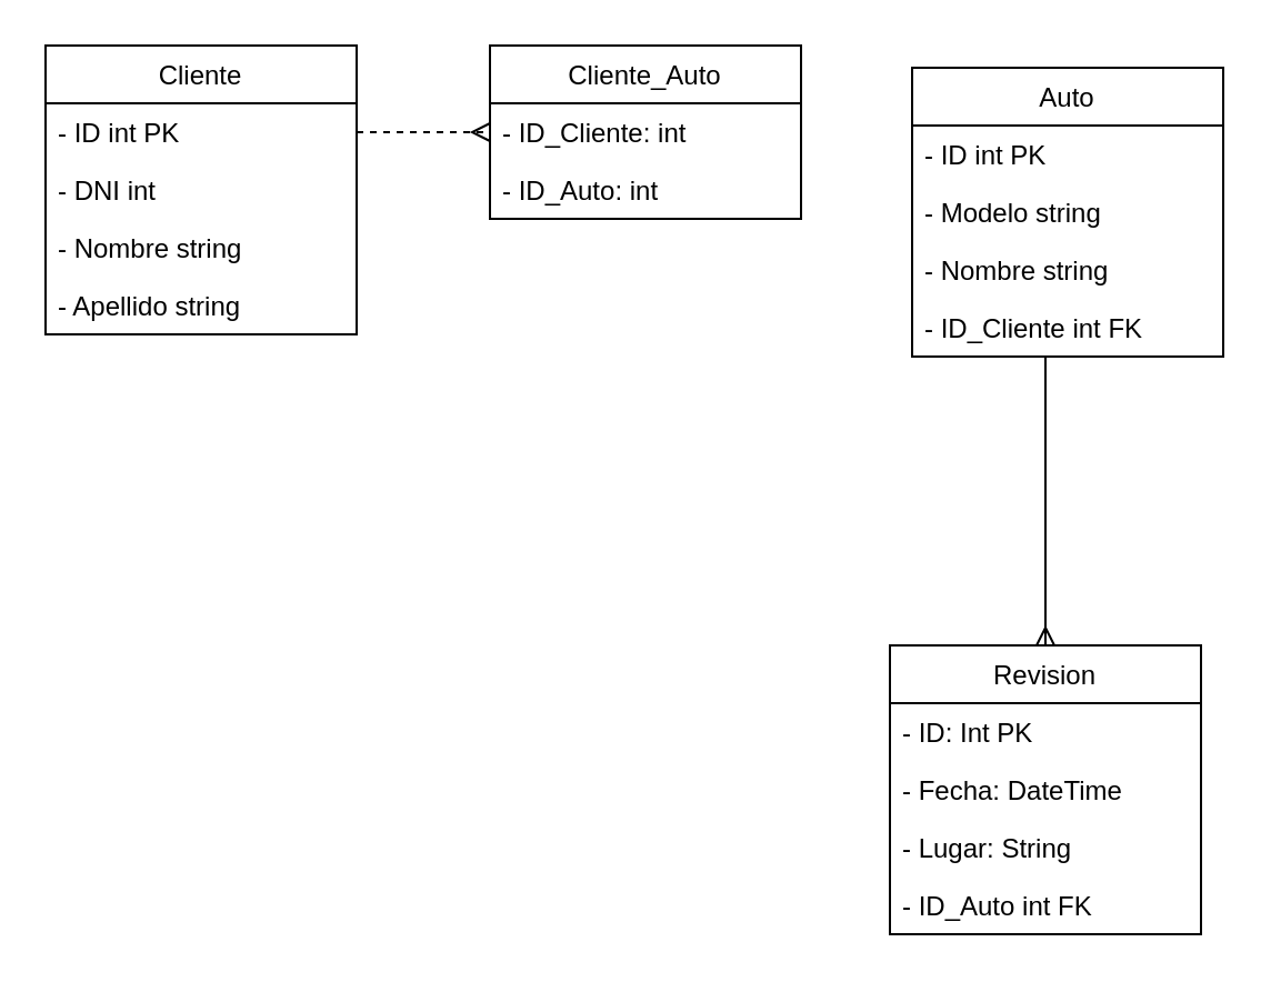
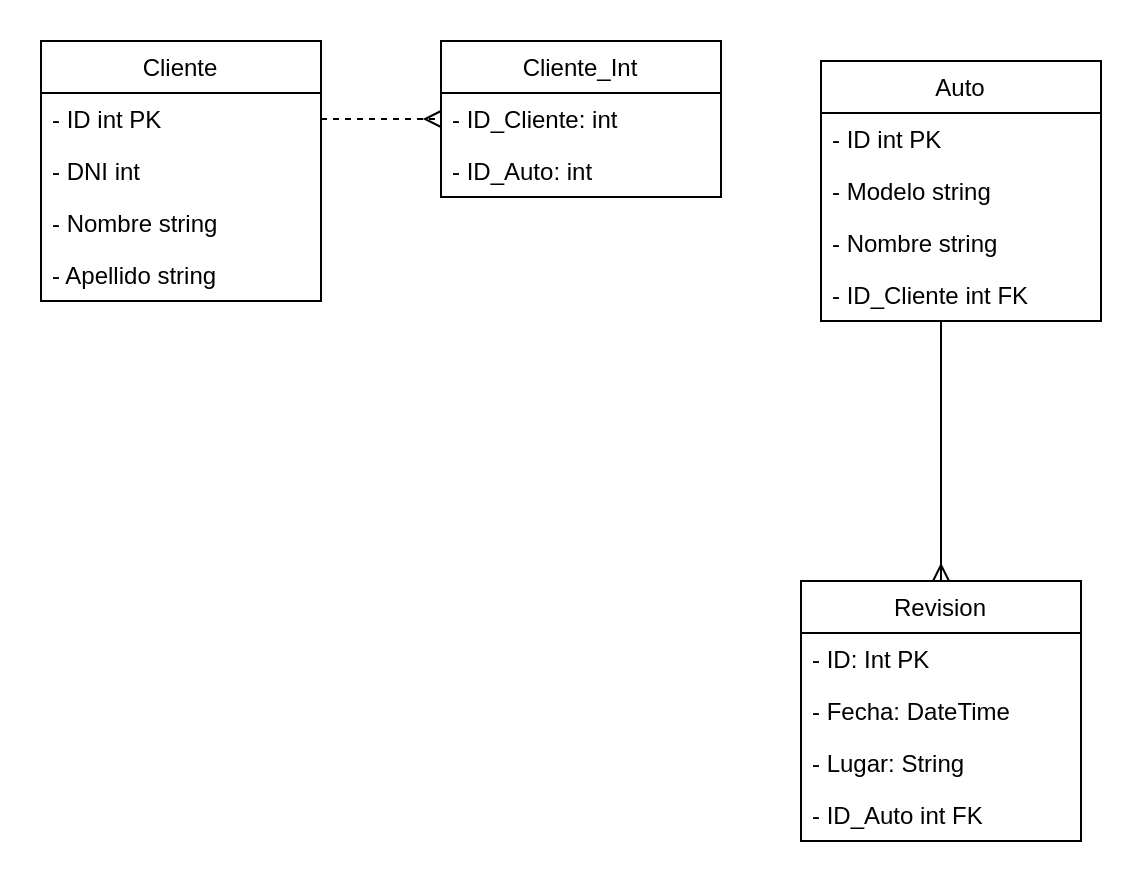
  <mxCell id="0" />
  <mxCell id="1" parent="0" />
  <mxCell id="2" style="edgeStyle=elbowEdgeStyle;rounded=0;orthogonalLoop=1;jettySize=auto;elbow=vertical;html=1;endArrow=ERmany;endFill=0;dashed=1;" edge="1" parent="1" source="3" target="19"><mxGeometry relative="1" as="geometry" /></mxCell>
  <mxCell id="3" value="Cliente" style="swimlane;fontStyle=0;childLayout=stackLayout;horizontal=1;startSize=26;fillColor=none;horizontalStack=0;resizeParent=1;resizeParentMax=0;resizeLast=0;collapsible=1;marginBottom=0;" vertex="1" parent="1"><mxGeometry x="20" y="20" width="140" height="130" as="geometry" /></mxCell>
  <mxCell id="4" value="- ID int PK" style="text;strokeColor=none;fillColor=none;align=left;verticalAlign=top;spacingLeft=4;spacingRight=4;overflow=hidden;rotatable=0;points=[[0,0.5],[1,0.5]];portConstraint=eastwest;" vertex="1" parent="3"><mxGeometry y="26" width="140" height="26" as="geometry" /></mxCell>
  <mxCell id="5" value="- DNI int" style="text;strokeColor=none;fillColor=none;align=left;verticalAlign=top;spacingLeft=4;spacingRight=4;overflow=hidden;rotatable=0;points=[[0,0.5],[1,0.5]];portConstraint=eastwest;" vertex="1" parent="3"><mxGeometry y="52" width="140" height="26" as="geometry" /></mxCell>
  <mxCell id="6" value="- Nombre string" style="text;strokeColor=none;fillColor=none;align=left;verticalAlign=top;spacingLeft=4;spacingRight=4;overflow=hidden;rotatable=0;points=[[0,0.5],[1,0.5]];portConstraint=eastwest;" vertex="1" parent="3"><mxGeometry y="78" width="140" height="26" as="geometry" /></mxCell>
  <mxCell id="7" value="- Apellido string" style="text;strokeColor=none;fillColor=none;align=left;verticalAlign=top;spacingLeft=4;spacingRight=4;overflow=hidden;rotatable=0;points=[[0,0.5],[1,0.5]];portConstraint=eastwest;" vertex="1" parent="3"><mxGeometry y="104" width="140" height="26" as="geometry" /></mxCell>
  <mxCell id="8" value="Auto" style="swimlane;fontStyle=0;childLayout=stackLayout;horizontal=1;startSize=26;fillColor=none;horizontalStack=0;resizeParent=1;resizeParentMax=0;resizeLast=0;collapsible=1;marginBottom=0;" vertex="1" parent="1"><mxGeometry x="410" y="30" width="140" height="130" as="geometry" /></mxCell>
  <mxCell id="9" value="- ID int PK" style="text;strokeColor=none;fillColor=none;align=left;verticalAlign=top;spacingLeft=4;spacingRight=4;overflow=hidden;rotatable=0;points=[[0,0.5],[1,0.5]];portConstraint=eastwest;" vertex="1" parent="8"><mxGeometry y="26" width="140" height="26" as="geometry" /></mxCell>
  <mxCell id="10" value="- Modelo string" style="text;strokeColor=none;fillColor=none;align=left;verticalAlign=top;spacingLeft=4;spacingRight=4;overflow=hidden;rotatable=0;points=[[0,0.5],[1,0.5]];portConstraint=eastwest;" vertex="1" parent="8"><mxGeometry y="52" width="140" height="26" as="geometry" /></mxCell>
  <mxCell id="11" value="- Nombre string" style="text;strokeColor=none;fillColor=none;align=left;verticalAlign=top;spacingLeft=4;spacingRight=4;overflow=hidden;rotatable=0;points=[[0,0.5],[1,0.5]];portConstraint=eastwest;" vertex="1" parent="8"><mxGeometry y="78" width="140" height="26" as="geometry" /></mxCell>
  <mxCell id="12" value="- ID_Cliente int FK" style="text;strokeColor=none;fillColor=none;align=left;verticalAlign=top;spacingLeft=4;spacingRight=4;overflow=hidden;rotatable=0;points=[[0,0.5],[1,0.5]];portConstraint=eastwest;" vertex="1" parent="8"><mxGeometry y="104" width="140" height="26" as="geometry" /></mxCell>
  <mxCell id="13" value="Revision" style="swimlane;fontStyle=0;childLayout=stackLayout;horizontal=1;startSize=26;fillColor=none;horizontalStack=0;resizeParent=1;resizeParentMax=0;resizeLast=0;collapsible=1;marginBottom=0;" vertex="1" parent="1"><mxGeometry x="400" y="290" width="140" height="130" as="geometry" /></mxCell>
  <mxCell id="14" value="- ID: Int PK" style="text;strokeColor=none;fillColor=none;align=left;verticalAlign=top;spacingLeft=4;spacingRight=4;overflow=hidden;rotatable=0;points=[[0,0.5],[1,0.5]];portConstraint=eastwest;" vertex="1" parent="13"><mxGeometry y="26" width="140" height="26" as="geometry" /></mxCell>
  <mxCell id="15" value="- Fecha: DateTime" style="text;strokeColor=none;fillColor=none;align=left;verticalAlign=top;spacingLeft=4;spacingRight=4;overflow=hidden;rotatable=0;points=[[0,0.5],[1,0.5]];portConstraint=eastwest;" vertex="1" parent="13"><mxGeometry y="52" width="140" height="26" as="geometry" /></mxCell>
  <mxCell id="16" value="- Lugar: String" style="text;strokeColor=none;fillColor=none;align=left;verticalAlign=top;spacingLeft=4;spacingRight=4;overflow=hidden;rotatable=0;points=[[0,0.5],[1,0.5]];portConstraint=eastwest;" vertex="1" parent="13"><mxGeometry y="78" width="140" height="26" as="geometry" /></mxCell>
  <mxCell id="17" value="- ID_Auto int FK" style="text;strokeColor=none;fillColor=none;align=left;verticalAlign=top;spacingLeft=4;spacingRight=4;overflow=hidden;rotatable=0;points=[[0,0.5],[1,0.5]];portConstraint=eastwest;" vertex="1" parent="13"><mxGeometry y="104" width="140" height="26" as="geometry" /></mxCell>
  <mxCell id="18" style="edgeStyle=elbowEdgeStyle;rounded=0;orthogonalLoop=1;jettySize=auto;elbow=vertical;html=1;endArrow=ERmany;endFill=0;" edge="1" parent="1" target="13"><mxGeometry relative="1" as="geometry"><mxPoint x="470" y="160" as="sourcePoint" /></mxGeometry></mxCell>
- <mxCell id="19" value="Cliente_Auto" style="swimlane;fontStyle=0;childLayout=stackLayout;horizontal=1;startSize=26;fillColor=none;horizontalStack=0;resizeParent=1;resizeParentMax=0;resizeLast=0;collapsible=1;marginBottom=0;" vertex="1" parent="1"><mxGeometry x="220" y="20" width="140" height="78" as="geometry" /></mxCell>
+ <mxCell id="19" value="Cliente_Int" style="swimlane;fontStyle=0;childLayout=stackLayout;horizontal=1;startSize=26;fillColor=none;horizontalStack=0;resizeParent=1;resizeParentMax=0;resizeLast=0;collapsible=1;marginBottom=0;" vertex="1" parent="1"><mxGeometry x="220" y="20" width="140" height="78" as="geometry" /></mxCell>
  <mxCell id="20" value="- ID_Cliente: int" style="text;strokeColor=none;fillColor=none;align=left;verticalAlign=top;spacingLeft=4;spacingRight=4;overflow=hidden;rotatable=0;points=[[0,0.5],[1,0.5]];portConstraint=eastwest;" vertex="1" parent="19"><mxGeometry y="26" width="140" height="26" as="geometry" /></mxCell>
  <mxCell id="21" value="- ID_Auto: int" style="text;strokeColor=none;fillColor=none;align=left;verticalAlign=top;spacingLeft=4;spacingRight=4;overflow=hidden;rotatable=0;points=[[0,0.5],[1,0.5]];portConstraint=eastwest;" vertex="1" parent="19"><mxGeometry y="52" width="140" height="26" as="geometry" /></mxCell>
